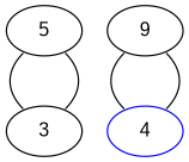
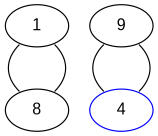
  graph {
    fontname="Liberation Sans"
    node [fontname="Liberation Sans"]
    edge [fontname="Liberation Sans" headport=nw tailport=sw]
-   1 [label=5]
-   3
+   1
+   3 [label=8]
    4 [color=blue]
    n4 [label=9]
    1 -- 3
    1 -- 3 [headport=ne tailport=se]
    n4 -- 4
    n4 -- 4 [headport=ne tailport=se]
  }
